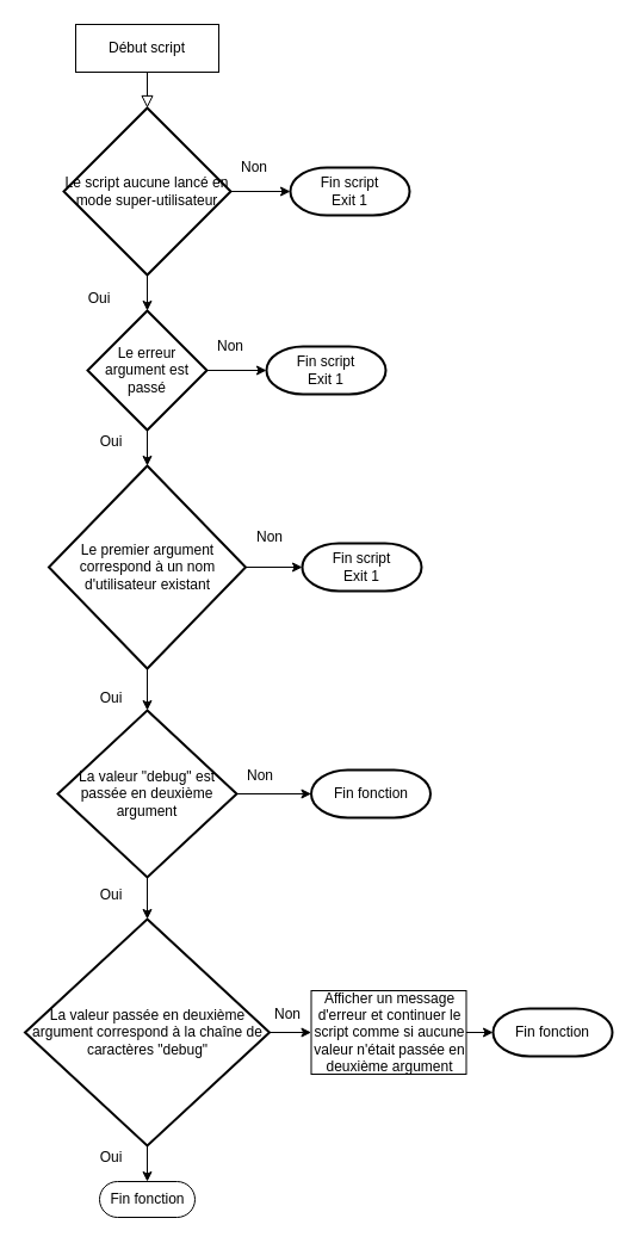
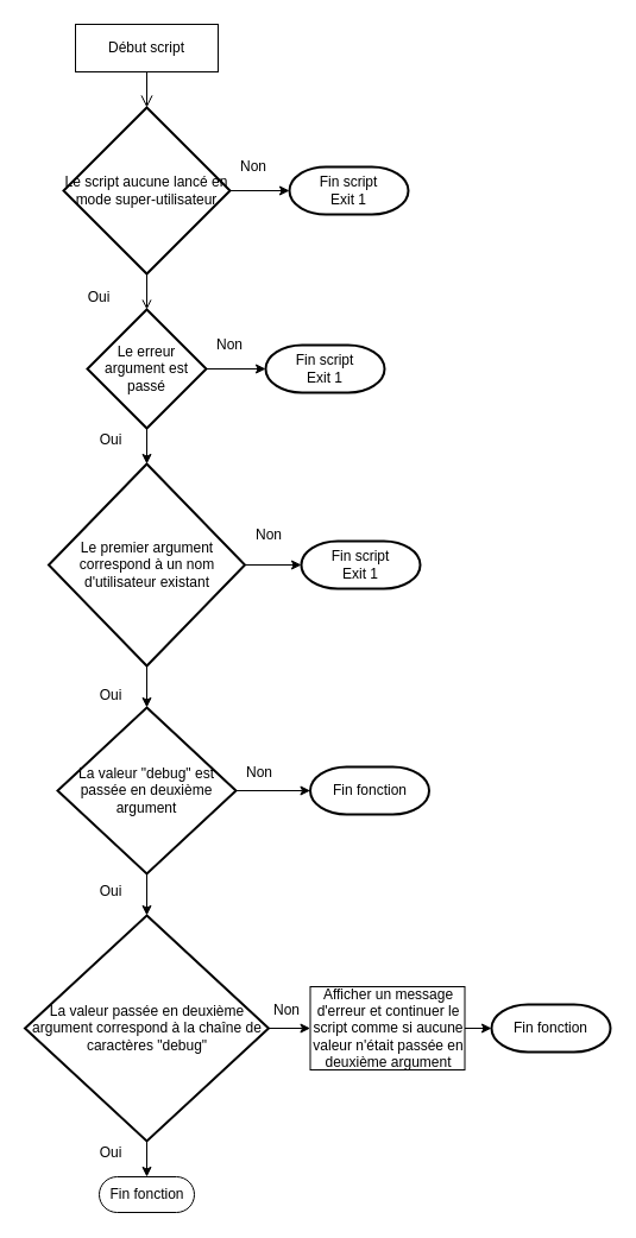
  <mxCell id="0" />
  <mxCell id="1" parent="0" />
- <mxCell id="2" value="" style="rounded=0;html=1;jettySize=auto;orthogonalLoop=1;fontSize=11;endArrow=block;endFill=0;endSize=8;strokeWidth=1;shadow=0;labelBackgroundColor=none;edgeStyle=orthogonalEdgeStyle;entryX=0.5;entryY=0;entryDx=0;entryDy=0;entryPerimeter=0;" parent="1" source="3" edge="1" target="6"><mxGeometry relative="1" as="geometry"><mxPoint x="123" y="110" as="targetPoint" /></mxGeometry></mxCell>
+ <mxCell id="2" value="" style="rounded=0;html=1;jettySize=auto;orthogonalLoop=1;fontSize=11;endArrow=open;endFill=0;endSize=8;strokeWidth=1;shadow=0;labelBackgroundColor=none;edgeStyle=orthogonalEdgeStyle;entryX=0.5;entryY=0;entryDx=0;entryDy=0;entryPerimeter=0;" parent="1" source="3" edge="1" target="6"><mxGeometry relative="1" as="geometry"><mxPoint x="123" y="110" as="targetPoint" /></mxGeometry></mxCell>
  <mxCell id="3" value="Début script" style="whiteSpace=wrap;html=1;fontSize=12;glass=0;strokeWidth=1;shadow=0;rounded=0;" parent="1" vertex="1"><mxGeometry x="63" y="20" width="120" height="40" as="geometry" /></mxCell>
  <mxCell id="4" style="edgeStyle=orthogonalEdgeStyle;rounded=0;orthogonalLoop=1;jettySize=auto;html=1;exitX=1;exitY=0.5;exitDx=0;exitDy=0;exitPerimeter=0;entryX=0;entryY=0.5;entryDx=0;entryDy=0;entryPerimeter=0;" edge="1" parent="1" source="6" target="7"><mxGeometry relative="1" as="geometry" /></mxCell>
- <mxCell id="5" style="edgeStyle=orthogonalEdgeStyle;rounded=0;orthogonalLoop=1;jettySize=auto;html=1;exitX=0.5;exitY=1;exitDx=0;exitDy=0;exitPerimeter=0;entryX=0.5;entryY=0;entryDx=0;entryDy=0;entryPerimeter=0;" edge="1" parent="1" source="6" target="10"><mxGeometry relative="1" as="geometry" /></mxCell>
+ <mxCell id="5" style="edgeStyle=orthogonalEdgeStyle;rounded=0;orthogonalLoop=1;jettySize=auto;html=1;exitX=0.5;exitY=1;exitDx=0;exitDy=0;exitPerimeter=0;entryX=0.5;entryY=0;entryDx=0;entryDy=0;entryPerimeter=0;endArrow=open;" edge="1" parent="1" source="6" target="10"><mxGeometry relative="1" as="geometry" /></mxCell>
  <mxCell id="6" value="Le script aucune&amp;nbsp;lancé en mode super-utilisateur" style="strokeWidth=2;html=1;shape=mxgraph.flowchart.decision;whiteSpace=wrap;" vertex="1" parent="1"><mxGeometry x="53" y="90" width="140" height="140" as="geometry" /></mxCell>
  <mxCell id="7" value="Fin script&lt;br&gt;Exit 1" style="strokeWidth=2;html=1;shape=mxgraph.flowchart.terminator;whiteSpace=wrap;" vertex="1" parent="1"><mxGeometry x="243" y="140" width="100" height="40" as="geometry" /></mxCell>
  <mxCell id="8" value="Non" style="text;html=1;strokeColor=none;fillColor=none;align=center;verticalAlign=middle;whiteSpace=wrap;rounded=0;" vertex="1" parent="1"><mxGeometry x="193" y="130" width="40" height="20" as="geometry" /></mxCell>
  <mxCell id="9" style="edgeStyle=orthogonalEdgeStyle;rounded=0;orthogonalLoop=1;jettySize=auto;html=1;exitX=0.5;exitY=1;exitDx=0;exitDy=0;exitPerimeter=0;entryX=0.5;entryY=0;entryDx=0;entryDy=0;entryPerimeter=0;" edge="1" parent="1" source="10" target="17"><mxGeometry relative="1" as="geometry" /></mxCell>
  <mxCell id="10" value="Le erreur argument est passé" style="strokeWidth=2;html=1;shape=mxgraph.flowchart.decision;whiteSpace=wrap;" vertex="1" parent="1"><mxGeometry x="73" y="260" width="100" height="100" as="geometry" /></mxCell>
  <mxCell id="11" value="Oui" style="text;html=1;strokeColor=none;fillColor=none;align=center;verticalAlign=middle;whiteSpace=wrap;rounded=0;" vertex="1" parent="1"><mxGeometry x="63" y="240" width="40" height="20" as="geometry" /></mxCell>
  <mxCell id="12" style="edgeStyle=orthogonalEdgeStyle;rounded=0;orthogonalLoop=1;jettySize=auto;html=1;entryX=0;entryY=0.5;entryDx=0;entryDy=0;entryPerimeter=0;exitX=1;exitY=0.5;exitDx=0;exitDy=0;exitPerimeter=0;" edge="1" parent="1" target="13" source="10"><mxGeometry relative="1" as="geometry"><mxPoint x="193" y="310" as="sourcePoint" /></mxGeometry></mxCell>
  <mxCell id="13" value="Fin script&lt;br&gt;Exit 1" style="strokeWidth=2;html=1;shape=mxgraph.flowchart.terminator;whiteSpace=wrap;" vertex="1" parent="1"><mxGeometry x="223" y="290" width="100" height="40" as="geometry" /></mxCell>
  <mxCell id="14" value="Non" style="text;html=1;strokeColor=none;fillColor=none;align=center;verticalAlign=middle;whiteSpace=wrap;rounded=0;" vertex="1" parent="1"><mxGeometry x="173" y="280" width="40" height="20" as="geometry" /></mxCell>
  <mxCell id="15" value="Oui" style="text;html=1;strokeColor=none;fillColor=none;align=center;verticalAlign=middle;whiteSpace=wrap;rounded=0;" vertex="1" parent="1"><mxGeometry x="73" y="360" width="40" height="20" as="geometry" /></mxCell>
  <mxCell id="16" style="edgeStyle=orthogonalEdgeStyle;rounded=0;orthogonalLoop=1;jettySize=auto;html=1;exitX=0.5;exitY=1;exitDx=0;exitDy=0;exitPerimeter=0;entryX=0.5;entryY=0;entryDx=0;entryDy=0;entryPerimeter=0;" edge="1" parent="1" source="17" target="22"><mxGeometry relative="1" as="geometry" /></mxCell>
  <mxCell id="17" value="Le premier argument correspond à un nom d'utilisateur existant" style="strokeWidth=2;html=1;shape=mxgraph.flowchart.decision;whiteSpace=wrap;" vertex="1" parent="1"><mxGeometry x="40.5" y="390" width="165" height="170" as="geometry" /></mxCell>
  <mxCell id="18" style="edgeStyle=orthogonalEdgeStyle;rounded=0;orthogonalLoop=1;jettySize=auto;html=1;entryX=0;entryY=0.5;entryDx=0;entryDy=0;entryPerimeter=0;exitX=1;exitY=0.5;exitDx=0;exitDy=0;exitPerimeter=0;" edge="1" parent="1" target="19" source="17"><mxGeometry relative="1" as="geometry"><mxPoint x="183" y="440" as="sourcePoint" /></mxGeometry></mxCell>
  <mxCell id="19" value="Fin script&lt;br&gt;Exit 1" style="strokeWidth=2;html=1;shape=mxgraph.flowchart.terminator;whiteSpace=wrap;" vertex="1" parent="1"><mxGeometry x="253" y="455" width="100" height="40" as="geometry" /></mxCell>
  <mxCell id="20" value="Non" style="text;html=1;strokeColor=none;fillColor=none;align=center;verticalAlign=middle;whiteSpace=wrap;rounded=0;" vertex="1" parent="1"><mxGeometry x="205.5" y="440" width="40" height="20" as="geometry" /></mxCell>
  <mxCell id="21" style="edgeStyle=orthogonalEdgeStyle;rounded=0;orthogonalLoop=1;jettySize=auto;html=1;exitX=0.5;exitY=1;exitDx=0;exitDy=0;exitPerimeter=0;entryX=0.5;entryY=0;entryDx=0;entryDy=0;entryPerimeter=0;" edge="1" parent="1" source="22" target="29"><mxGeometry relative="1" as="geometry" /></mxCell>
  <mxCell id="22" value="La valeur &quot;debug&quot; est passée en deuxième argument" style="strokeWidth=2;html=1;shape=mxgraph.flowchart.decision;whiteSpace=wrap;" vertex="1" parent="1"><mxGeometry x="48" y="595" width="150" height="140" as="geometry" /></mxCell>
  <mxCell id="23" style="edgeStyle=orthogonalEdgeStyle;rounded=0;orthogonalLoop=1;jettySize=auto;html=1;entryX=0;entryY=0.5;entryDx=0;entryDy=0;entryPerimeter=0;exitX=1;exitY=0.5;exitDx=0;exitDy=0;exitPerimeter=0;" edge="1" parent="1" target="24" source="22"><mxGeometry relative="1" as="geometry"><mxPoint x="213" y="665" as="sourcePoint" /></mxGeometry></mxCell>
  <mxCell id="24" value="Fin fonction" style="strokeWidth=2;html=1;shape=mxgraph.flowchart.terminator;whiteSpace=wrap;" vertex="1" parent="1"><mxGeometry x="260.5" y="645" width="100" height="40" as="geometry" /></mxCell>
  <mxCell id="25" value="Non" style="text;html=1;strokeColor=none;fillColor=none;align=center;verticalAlign=middle;whiteSpace=wrap;rounded=0;" vertex="1" parent="1"><mxGeometry x="198" y="640" width="40" height="20" as="geometry" /></mxCell>
  <mxCell id="26" value="Oui" style="text;html=1;strokeColor=none;fillColor=none;align=center;verticalAlign=middle;whiteSpace=wrap;rounded=0;" vertex="1" parent="1"><mxGeometry x="73" y="575" width="40" height="20" as="geometry" /></mxCell>
  <mxCell id="27" style="edgeStyle=orthogonalEdgeStyle;rounded=0;orthogonalLoop=1;jettySize=auto;html=1;exitX=1;exitY=0.5;exitDx=0;exitDy=0;exitPerimeter=0;entryX=0;entryY=0.5;entryDx=0;entryDy=0;" edge="1" parent="1" source="29" target="34"><mxGeometry relative="1" as="geometry" /></mxCell>
  <mxCell id="28" style="edgeStyle=orthogonalEdgeStyle;rounded=0;orthogonalLoop=1;jettySize=auto;html=1;exitX=0.5;exitY=1;exitDx=0;exitDy=0;exitPerimeter=0;entryX=0.5;entryY=0.5;entryDx=0;entryDy=-15;entryPerimeter=0;" edge="1" parent="1" source="29" target="35"><mxGeometry relative="1" as="geometry" /></mxCell>
  <mxCell id="29" value="La valeur passée en deuxième argument correspond à la chaîne de caractères &quot;debug&quot;" style="strokeWidth=2;html=1;shape=mxgraph.flowchart.decision;whiteSpace=wrap;" vertex="1" parent="1"><mxGeometry x="20.5" y="770" width="205" height="190" as="geometry" /></mxCell>
  <mxCell id="30" value="Fin fonction" style="strokeWidth=2;html=1;shape=mxgraph.flowchart.terminator;whiteSpace=wrap;" vertex="1" parent="1"><mxGeometry x="413" y="845" width="100" height="40" as="geometry" /></mxCell>
  <mxCell id="31" value="Non" style="text;html=1;strokeColor=none;fillColor=none;align=center;verticalAlign=middle;whiteSpace=wrap;rounded=0;" vertex="1" parent="1"><mxGeometry x="220.5" y="840" width="40" height="20" as="geometry" /></mxCell>
  <mxCell id="32" value="Oui" style="text;html=1;strokeColor=none;fillColor=none;align=center;verticalAlign=middle;whiteSpace=wrap;rounded=0;" vertex="1" parent="1"><mxGeometry x="73" y="740" width="40" height="20" as="geometry" /></mxCell>
  <mxCell id="33" style="edgeStyle=orthogonalEdgeStyle;rounded=0;orthogonalLoop=1;jettySize=auto;html=1;exitX=1;exitY=0.5;exitDx=0;exitDy=0;entryX=0;entryY=0.5;entryDx=0;entryDy=0;entryPerimeter=0;" edge="1" parent="1" source="34" target="30"><mxGeometry relative="1" as="geometry" /></mxCell>
  <mxCell id="34" value="Afficher un message&lt;br&gt;d'erreur et continuer le&lt;br&gt;script comme si aucune&lt;br&gt;valeur n'était passée en&lt;br&gt;deuxième argument" style="html=1;dashed=0;whitespace=wrap;" vertex="1" parent="1"><mxGeometry x="260.5" y="830" width="130" height="70" as="geometry" /></mxCell>
  <mxCell id="35" value="Fin fonction" style="html=1;dashed=0;whitespace=wrap;shape=mxgraph.dfd.start" vertex="1" parent="1"><mxGeometry x="83" y="990" width="80" height="30" as="geometry" /></mxCell>
  <mxCell id="36" value="Oui" style="text;html=1;strokeColor=none;fillColor=none;align=center;verticalAlign=middle;whiteSpace=wrap;rounded=0;" vertex="1" parent="1"><mxGeometry x="73" y="960" width="40" height="20" as="geometry" /></mxCell>
